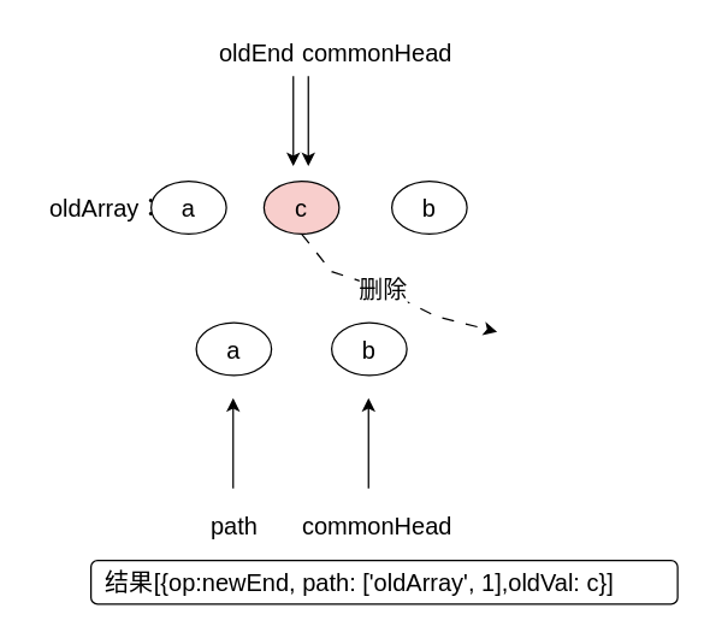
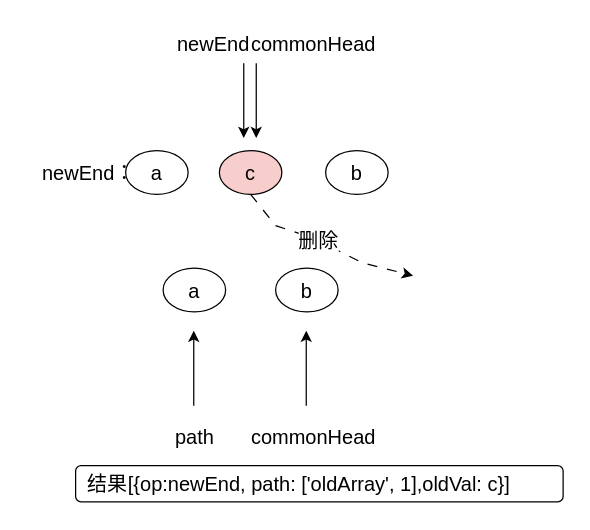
  <mxCell id="0" />
  <mxCell id="1" parent="0" />
  <mxCell id="2" value="a" style="ellipse;whiteSpace=wrap;html=1;fontSize=16;" parent="1" vertex="1"><mxGeometry x="130" y="214" width="50" height="35" as="geometry" /></mxCell>
  <mxCell id="3" value="b" style="ellipse;whiteSpace=wrap;html=1;fontSize=16;" parent="1" vertex="1"><mxGeometry x="220" y="214" width="50" height="35" as="geometry" /></mxCell>
  <mxCell id="4" value="a" style="ellipse;whiteSpace=wrap;html=1;fontSize=16;" parent="1" vertex="1"><mxGeometry x="100" y="120" width="50" height="35" as="geometry" /></mxCell>
  <mxCell id="5" value="b" style="ellipse;whiteSpace=wrap;html=1;fontSize=16;" parent="1" vertex="1"><mxGeometry x="260" y="120" width="50" height="35" as="geometry" /></mxCell>
  <mxCell id="6" value="c" style="ellipse;whiteSpace=wrap;html=1;fontSize=16;fillColor=#f8cecc;" parent="1" vertex="1"><mxGeometry x="175" y="120" width="50" height="35" as="geometry" /></mxCell>
  <mxCell id="7" value="" style="endArrow=classic;html=1;rounded=0;entryX=0.5;entryY=0;entryDx=0;entryDy=0;fontSize=16;" parent="1" edge="1"><mxGeometry width="50" height="50" relative="1" as="geometry"><mxPoint x="204.5" y="50" as="sourcePoint" /><mxPoint x="204.5" y="110" as="targetPoint" /></mxGeometry></mxCell>
  <mxCell id="8" value="" style="endArrow=classic;html=1;rounded=0;entryX=0.5;entryY=0;entryDx=0;entryDy=0;fontSize=16;" parent="1" edge="1"><mxGeometry width="50" height="50" relative="1" as="geometry"><mxPoint x="194.5" y="50" as="sourcePoint" /><mxPoint x="194.5" y="110" as="targetPoint" /></mxGeometry></mxCell>
  <mxCell id="9" value="" style="endArrow=classic;html=1;rounded=0;fontSize=16;" parent="1" edge="1"><mxGeometry width="50" height="50" relative="1" as="geometry"><mxPoint x="154.5" y="324" as="sourcePoint" /><mxPoint x="154.5" y="264" as="targetPoint" /></mxGeometry></mxCell>
  <mxCell id="10" value="" style="endArrow=classic;html=1;rounded=0;fontSize=16;" parent="1" edge="1"><mxGeometry width="50" height="50" relative="1" as="geometry"><mxPoint x="244.5" y="324" as="sourcePoint" /><mxPoint x="244.5" y="264" as="targetPoint" /></mxGeometry></mxCell>
- <mxCell id="11" value="oldArray：" style="text;html=1;align=center;verticalAlign=middle;resizable=0;points=[];autosize=1;strokeColor=none;fillColor=none;fontSize=16;" parent="1" vertex="1"><mxGeometry x="20" y="122.5" width="100" height="30" as="geometry" /></mxCell>
+ <mxCell id="11" value="newEnd：" style="text;html=1;align=center;verticalAlign=middle;resizable=0;points=[];autosize=1;strokeColor=none;fillColor=none;fontSize=16;" parent="1" vertex="1"><mxGeometry x="20" y="122.5" width="100" height="30" as="geometry" /></mxCell>
  <mxCell id="12" value="[{op:newEnd, path: ['oldArray', 1],oldVal: c}]" style="rounded=1;whiteSpace=wrap;html=1;fontSize=16;" parent="1" vertex="1"><mxGeometry x="60" y="372" width="390" height="29" as="geometry" /></mxCell>
  <mxCell id="13" value="结果" style="text;html=1;align=center;verticalAlign=middle;resizable=0;points=[];autosize=1;strokeColor=none;fillColor=none;fontSize=16;" parent="1" vertex="1"><mxGeometry x="55" y="372" width="60" height="30" as="geometry" /></mxCell>
- <mxCell id="14" value="oldEnd" style="text;html=1;align=center;verticalAlign=middle;resizable=0;points=[];autosize=1;strokeColor=none;fillColor=none;fontSize=16;" parent="1" vertex="1"><mxGeometry x="135" y="20" width="70" height="30" as="geometry" /></mxCell>
+ <mxCell id="14" value="newEnd" style="text;html=1;align=center;verticalAlign=middle;resizable=0;points=[];autosize=1;strokeColor=none;fillColor=none;fontSize=16;" parent="1" vertex="1"><mxGeometry x="135" y="20" width="70" height="30" as="geometry" /></mxCell>
  <mxCell id="15" value="commonHead" style="text;html=1;align=center;verticalAlign=middle;resizable=0;points=[];autosize=1;strokeColor=none;fillColor=none;fontSize=16;" parent="1" vertex="1"><mxGeometry x="190" y="20" width="120" height="30" as="geometry" /></mxCell>
  <mxCell id="16" value="commonHead" style="text;html=1;align=center;verticalAlign=middle;resizable=0;points=[];autosize=1;strokeColor=none;fillColor=none;fontSize=16;" parent="1" vertex="1"><mxGeometry x="190" y="334" width="120" height="30" as="geometry" /></mxCell>
  <mxCell id="17" value="path" style="text;html=1;align=center;verticalAlign=middle;resizable=0;points=[];autosize=1;strokeColor=none;fillColor=none;fontSize=16;" parent="1" vertex="1"><mxGeometry x="115" y="334" width="80" height="30" as="geometry" /></mxCell>
  <mxCell id="18" value="" style="endArrow=classic;html=1;rounded=0;exitX=0.5;exitY=1;exitDx=0;exitDy=0;dashed=1;dashPattern=8 8;fontSize=16;" parent="1" source="6" edge="1"><mxGeometry width="50" height="50" relative="1" as="geometry"><mxPoint x="-207" y="215" as="sourcePoint" /><mxPoint x="330" y="220" as="targetPoint" /><Array as="points"><mxPoint x="220" y="180" /><mxPoint x="250" y="190" /><mxPoint x="290" y="210" /></Array></mxGeometry></mxCell>
  <mxCell id="19" value="删除" style="edgeLabel;html=1;align=center;verticalAlign=middle;resizable=0;points=[];fontSize=16;" parent="18" vertex="1" connectable="0"><mxGeometry x="-0.088" relative="1" as="geometry"><mxPoint as="offset" /></mxGeometry></mxCell>
